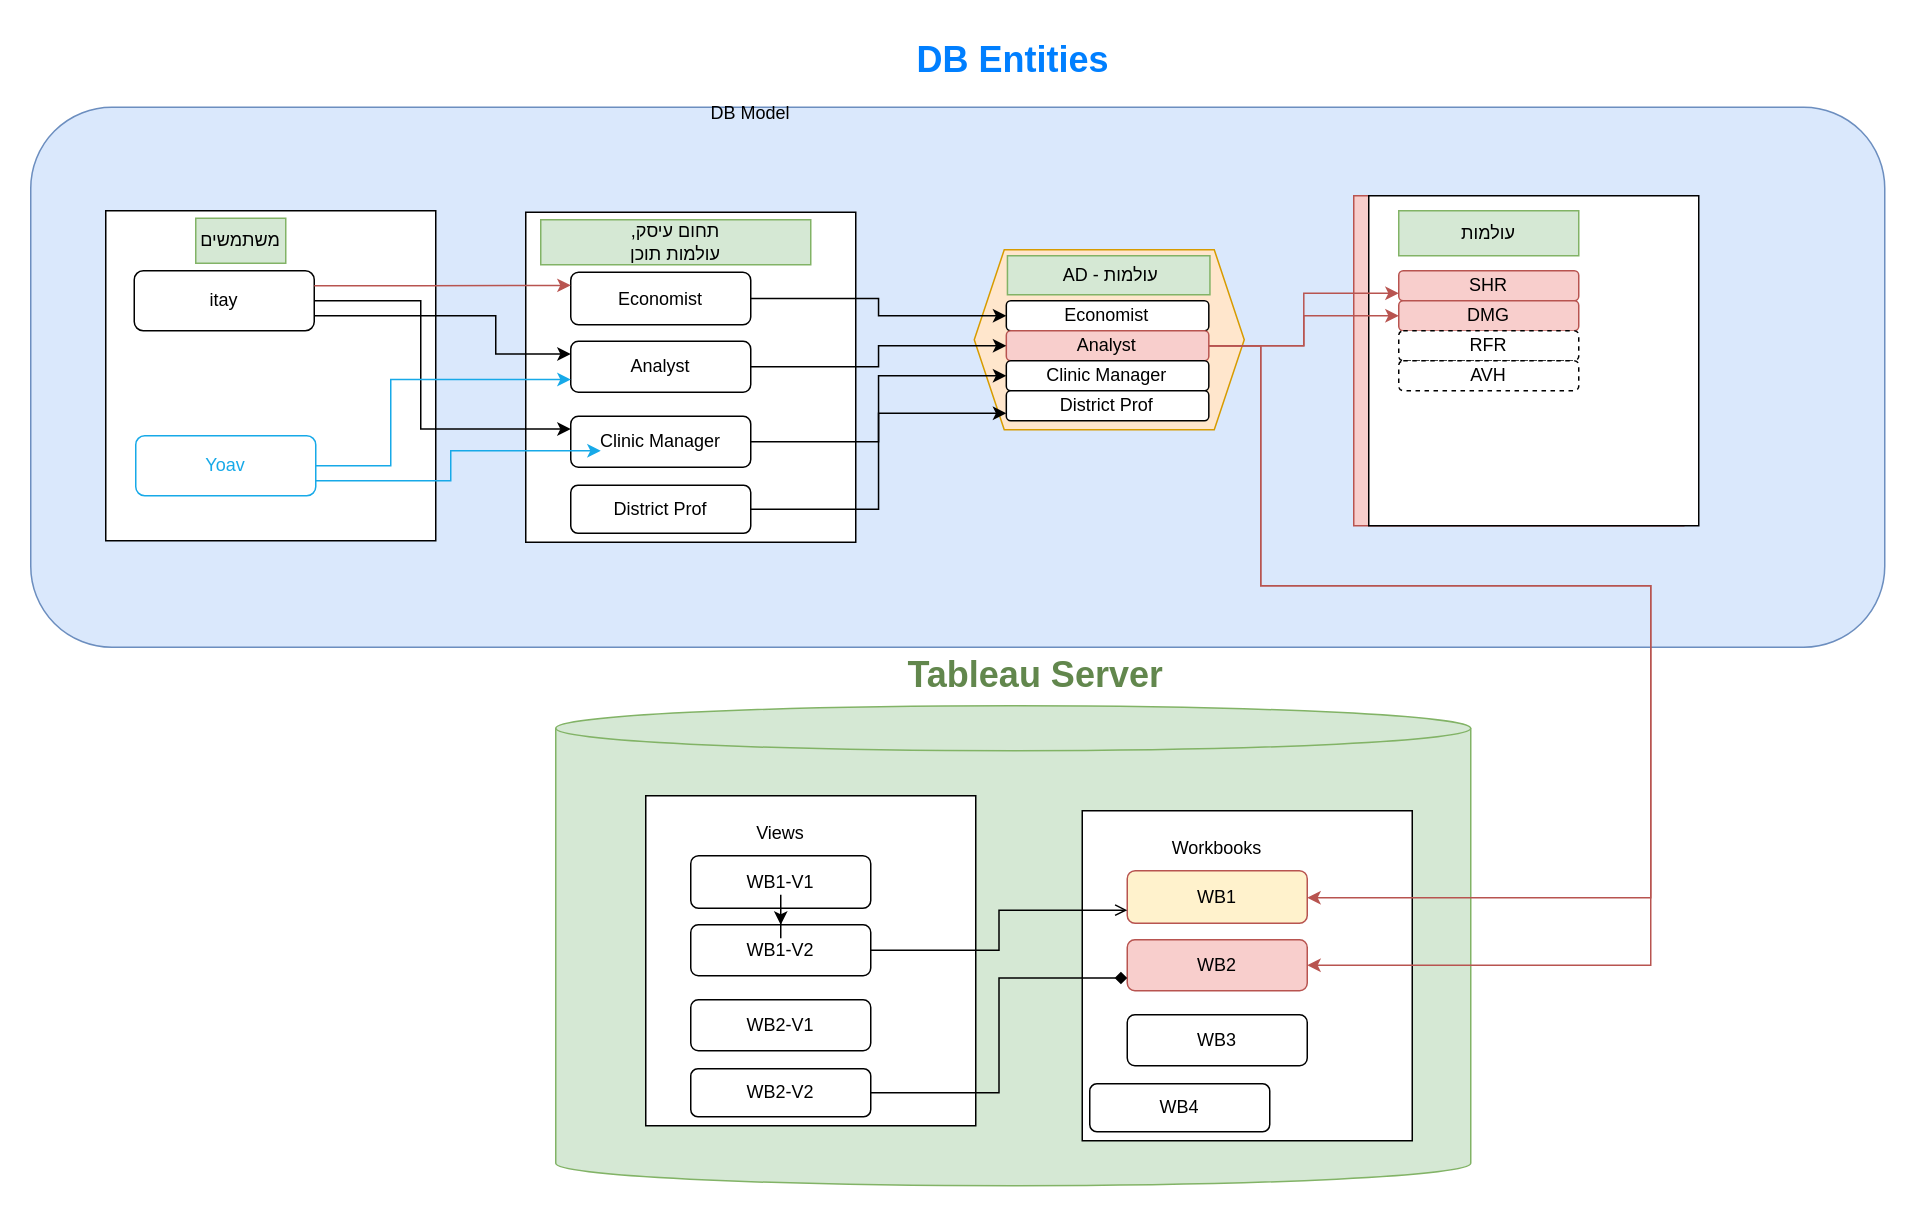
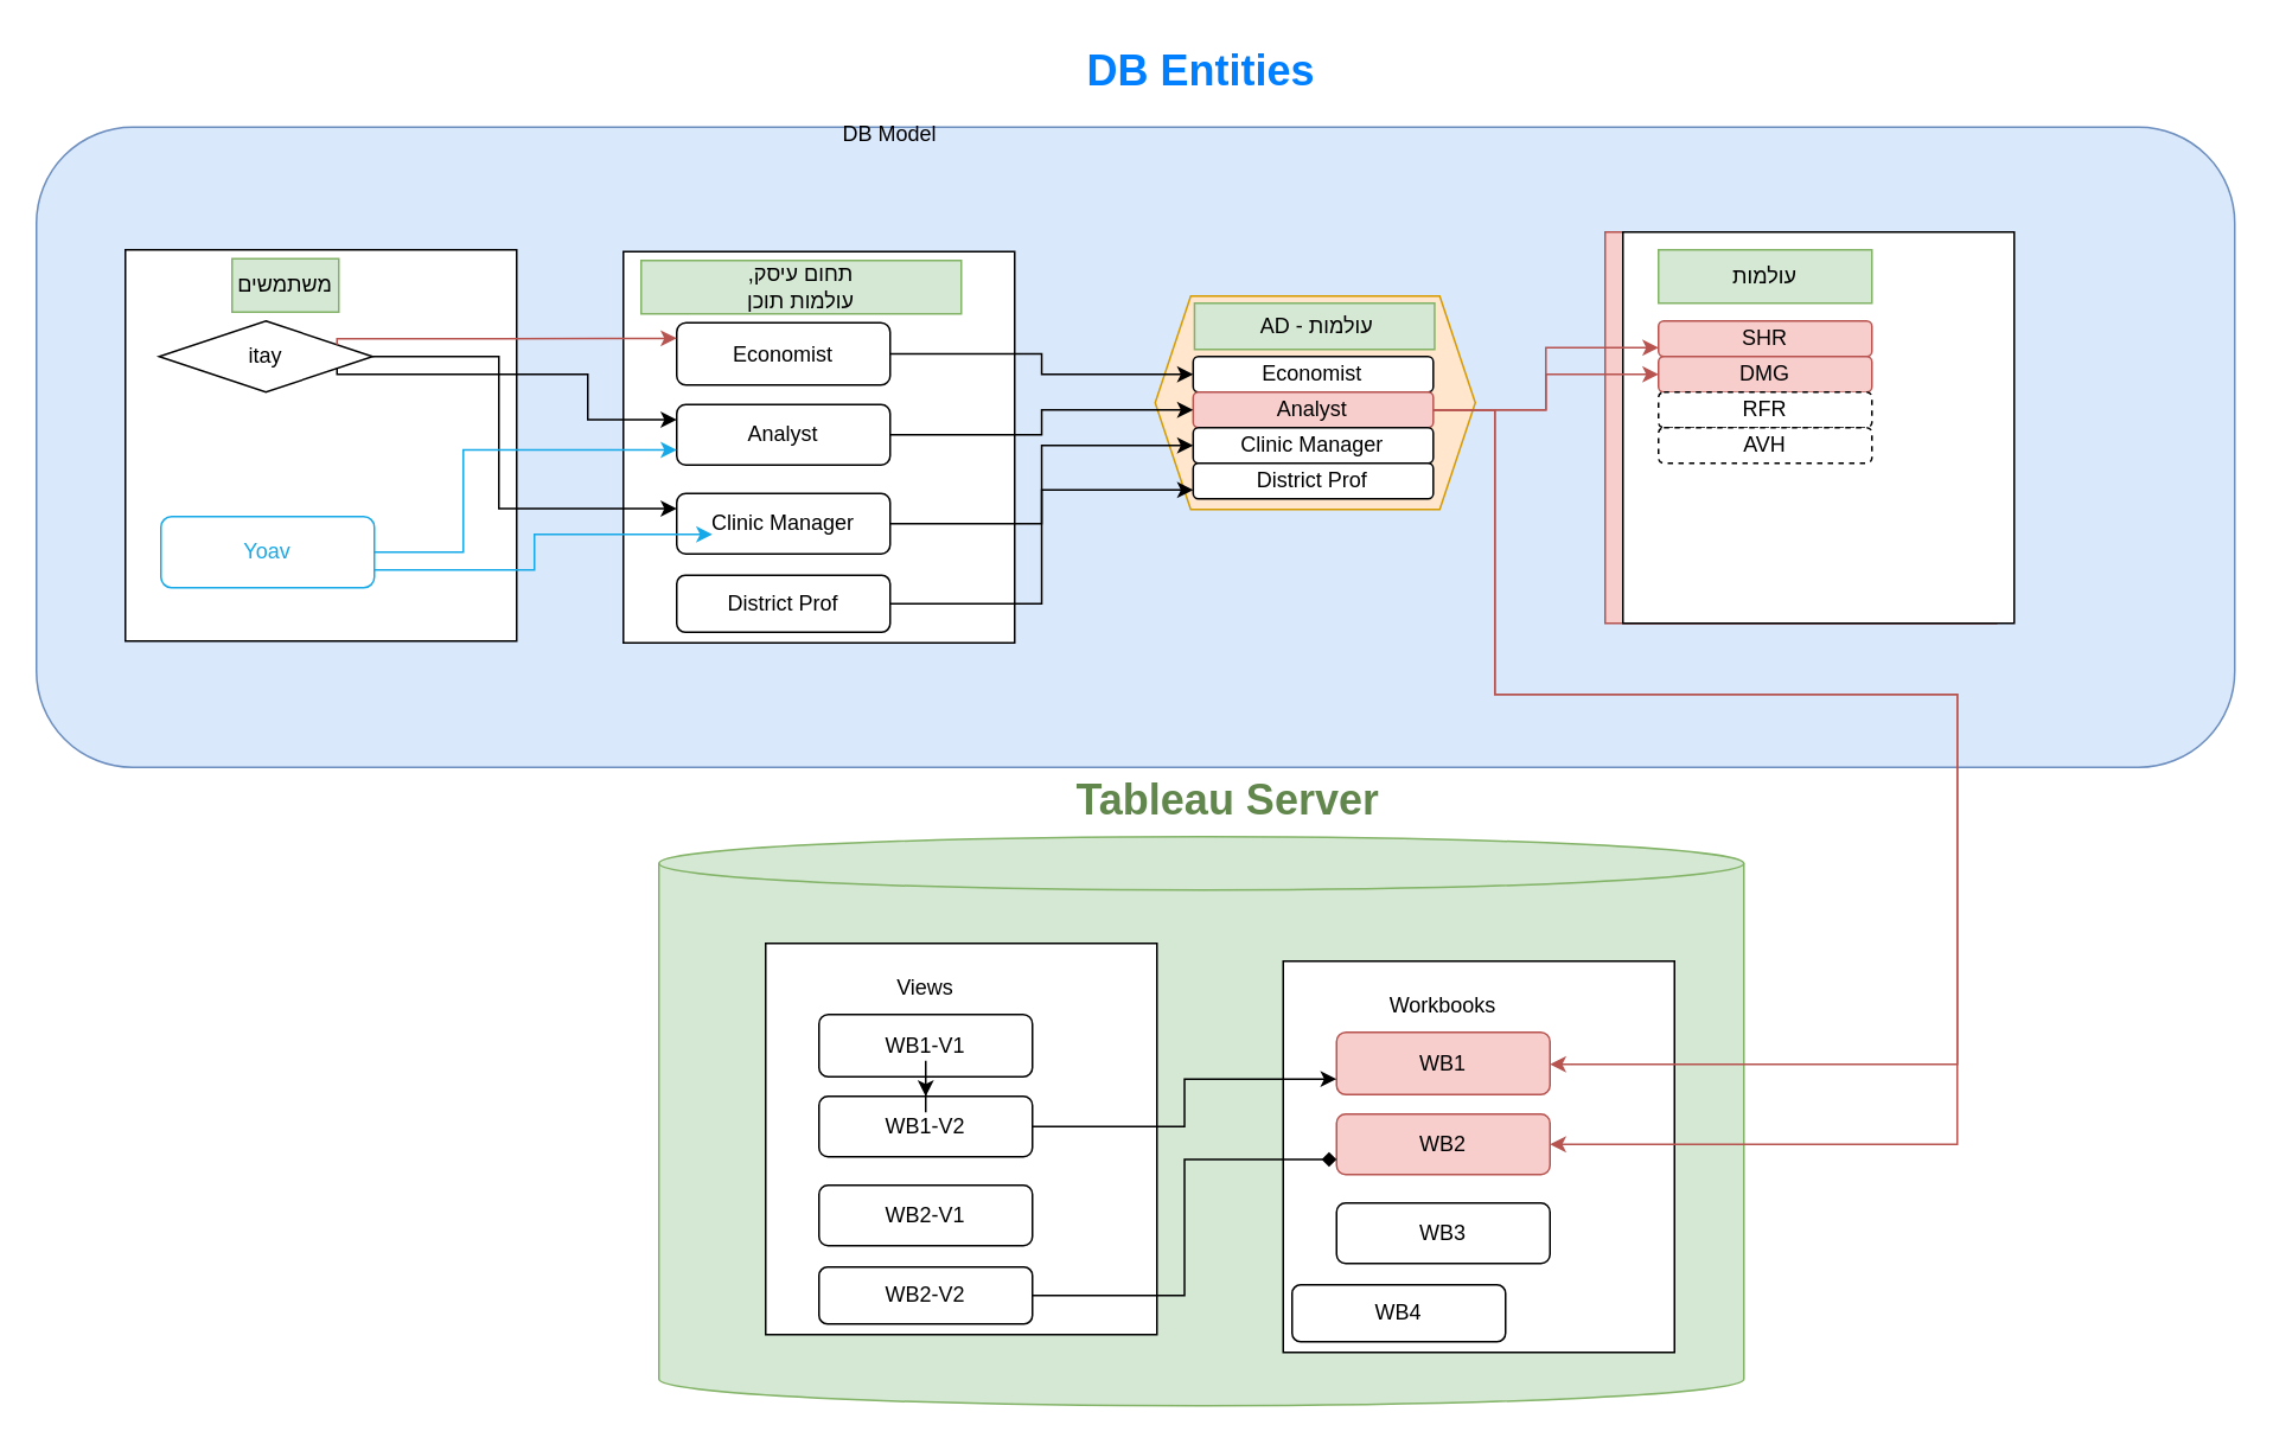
  <mxCell id="0" />
  <mxCell id="1" parent="0" />
  <mxCell id="2" value="" style="rounded=1;whiteSpace=wrap;html=1;fillColor=#dae8fc;strokeColor=#6c8ebf;" parent="1" vertex="1"><mxGeometry x="20" y="71" width="1236" height="360" as="geometry" /></mxCell>
  <mxCell id="3" value="" style="shape=cylinder3;whiteSpace=wrap;html=1;boundedLbl=1;backgroundOutline=1;size=15;fillColor=#d5e8d4;strokeColor=#82b366;" parent="1" vertex="1"><mxGeometry x="370" y="470" width="610" height="320" as="geometry" /></mxCell>
  <mxCell id="4" value="" style="group" parent="1" vertex="1" connectable="0"><mxGeometry x="721" y="540" width="220" height="220" as="geometry" /></mxCell>
  <mxCell id="5" value="" style="whiteSpace=wrap;html=1;aspect=fixed;" parent="4" vertex="1"><mxGeometry width="220" height="220" as="geometry" /></mxCell>
  <mxCell id="6" value="Workbooks" style="text;html=1;strokeColor=none;fillColor=none;align=center;verticalAlign=middle;whiteSpace=wrap;rounded=0;" parent="4" vertex="1"><mxGeometry x="60" y="10" width="60" height="30" as="geometry" /></mxCell>
- <mxCell id="7" value="WB1" style="rounded=1;whiteSpace=wrap;html=1;fillColor=#fff2cc;strokeColor=#b85450;" parent="4" vertex="1"><mxGeometry x="30" y="40" width="120" height="35" as="geometry" /></mxCell>
+ <mxCell id="7" value="WB1" style="rounded=1;whiteSpace=wrap;html=1;fillColor=#f8cecc;strokeColor=#b85450;" parent="4" vertex="1"><mxGeometry x="30" y="40" width="120" height="35" as="geometry" /></mxCell>
  <mxCell id="8" value="WB2" style="rounded=1;whiteSpace=wrap;html=1;fillColor=#f8cecc;strokeColor=#b85450;" parent="4" vertex="1"><mxGeometry x="30" y="86" width="120" height="34" as="geometry" /></mxCell>
  <mxCell id="9" value="WB3" style="rounded=1;whiteSpace=wrap;html=1;" parent="4" vertex="1"><mxGeometry x="30" y="136" width="120" height="34" as="geometry" /></mxCell>
  <mxCell id="10" value="WB4" style="rounded=1;whiteSpace=wrap;html=1;" parent="4" vertex="1"><mxGeometry x="5" y="182" width="120" height="32" as="geometry" /></mxCell>
  <mxCell id="11" value="" style="group" parent="1" vertex="1" connectable="0"><mxGeometry x="70" y="140" width="220" height="220" as="geometry" /></mxCell>
  <mxCell id="12" value="" style="whiteSpace=wrap;html=1;aspect=fixed;" parent="11" vertex="1"><mxGeometry width="220" height="220" as="geometry" /></mxCell>
  <mxCell id="13" value="משתמשים" style="text;html=1;strokeColor=#82b366;fillColor=#d5e8d4;align=center;verticalAlign=middle;whiteSpace=wrap;rounded=0;" parent="11" vertex="1"><mxGeometry x="60" y="5" width="60" height="30" as="geometry" /></mxCell>
- <mxCell id="14" value="itay" style="rounded=1;whiteSpace=wrap;html=1;" parent="11" vertex="1"><mxGeometry x="19" y="40" width="120" height="40" as="geometry" /></mxCell>
+ <mxCell id="14" value="itay" style="rhombus;whiteSpace=wrap;html=1;" parent="11" vertex="1"><mxGeometry x="19" y="40" width="120" height="40" as="geometry" /></mxCell>
  <mxCell id="15" value="&lt;font color=&quot;#17a9e8&quot;&gt;Yoav&lt;/font&gt;" style="rounded=1;whiteSpace=wrap;html=1;strokeColor=#17A9E8;" parent="11" vertex="1"><mxGeometry x="20" y="150" width="120" height="40" as="geometry" /></mxCell>
  <mxCell id="16" value="" style="group" parent="1" vertex="1" connectable="0"><mxGeometry x="350" y="141" width="220" height="220" as="geometry" /></mxCell>
  <mxCell id="17" value="" style="whiteSpace=wrap;html=1;aspect=fixed;" parent="16" vertex="1"><mxGeometry width="220" height="220" as="geometry" /></mxCell>
  <mxCell id="18" value=",תחום עיסק&lt;br&gt;עולמות תוכן" style="text;html=1;strokeColor=#82b366;fillColor=#d5e8d4;align=center;verticalAlign=middle;whiteSpace=wrap;rounded=0;" parent="16" vertex="1"><mxGeometry x="10" y="5" width="180" height="30" as="geometry" /></mxCell>
  <mxCell id="19" value="Economist" style="rounded=1;whiteSpace=wrap;html=1;" parent="16" vertex="1"><mxGeometry x="30" y="40" width="120" height="35" as="geometry" /></mxCell>
  <mxCell id="20" value="Analyst" style="rounded=1;whiteSpace=wrap;html=1;" parent="16" vertex="1"><mxGeometry x="30" y="86" width="120" height="34" as="geometry" /></mxCell>
  <mxCell id="21" value="Clinic Manager" style="rounded=1;whiteSpace=wrap;html=1;" parent="16" vertex="1"><mxGeometry x="30" y="136" width="120" height="34" as="geometry" /></mxCell>
  <mxCell id="22" value="District Prof" style="rounded=1;whiteSpace=wrap;html=1;" parent="16" vertex="1"><mxGeometry x="30" y="182" width="120" height="32" as="geometry" /></mxCell>
  <mxCell id="23" value="" style="group;fillColor=#f8cecc;strokeColor=#b85450;" parent="1" vertex="1" connectable="0"><mxGeometry x="902" y="130" width="220" height="220" as="geometry" /></mxCell>
  <mxCell id="24" value="" style="whiteSpace=wrap;html=1;aspect=fixed;" parent="23" vertex="1"><mxGeometry x="10" width="220" height="220" as="geometry" /></mxCell>
  <mxCell id="25" value="עולמות" style="text;html=1;strokeColor=#82b366;fillColor=#d5e8d4;align=center;verticalAlign=middle;whiteSpace=wrap;rounded=0;" parent="23" vertex="1"><mxGeometry x="30" y="10" width="120" height="30" as="geometry" /></mxCell>
  <mxCell id="26" value="SHR" style="rounded=1;whiteSpace=wrap;html=1;fillColor=#f8cecc;strokeColor=#b85450;" parent="23" vertex="1"><mxGeometry x="30" y="50" width="120" height="20" as="geometry" /></mxCell>
  <mxCell id="27" value="DMG" style="rounded=1;whiteSpace=wrap;html=1;fillColor=#f8cecc;strokeColor=#b85450;" parent="23" vertex="1"><mxGeometry x="30" y="70" width="120" height="20" as="geometry" /></mxCell>
  <mxCell id="28" value="RFR" style="rounded=1;whiteSpace=wrap;html=1;dashed=1;" parent="23" vertex="1"><mxGeometry x="30" y="90" width="120" height="20" as="geometry" /></mxCell>
  <mxCell id="29" value="AVH" style="rounded=1;whiteSpace=wrap;html=1;dashed=1;" parent="23" vertex="1"><mxGeometry x="30" y="110" width="120" height="20" as="geometry" /></mxCell>
  <mxCell id="30" value="&lt;h1&gt;&lt;font color=&quot;#62874d&quot;&gt;Tableau Server&lt;/font&gt;&lt;/h1&gt;" style="text;html=1;strokeColor=none;fillColor=none;spacing=5;spacingTop=-20;whiteSpace=wrap;overflow=hidden;rounded=0;" parent="1" vertex="1"><mxGeometry x="600" y="430" width="190" height="50" as="geometry" /></mxCell>
  <mxCell id="31" value="DB Model" style="text;html=1;strokeColor=none;fillColor=none;align=center;verticalAlign=middle;whiteSpace=wrap;rounded=0;" parent="1" vertex="1"><mxGeometry x="440" y="60" width="120" height="30" as="geometry" /></mxCell>
  <mxCell id="32" style="edgeStyle=orthogonalEdgeStyle;rounded=0;orthogonalLoop=1;jettySize=auto;html=1;exitX=1;exitY=0.75;exitDx=0;exitDy=0;entryX=0;entryY=0.25;entryDx=0;entryDy=0;" parent="1" source="14" target="20" edge="1"><mxGeometry relative="1" as="geometry"><mxPoint x="380" y="240" as="targetPoint" /><Array as="points"><mxPoint x="330" y="210" /><mxPoint x="330" y="236" /></Array></mxGeometry></mxCell>
  <mxCell id="33" style="edgeStyle=orthogonalEdgeStyle;rounded=0;orthogonalLoop=1;jettySize=auto;html=1;exitX=1;exitY=0.25;exitDx=0;exitDy=0;entryX=0;entryY=0.25;entryDx=0;entryDy=0;fillColor=#f8cecc;strokeColor=#b85450;" parent="1" source="14" target="19" edge="1"><mxGeometry relative="1" as="geometry"><mxPoint x="370" y="201" as="targetPoint" /><Array as="points"><mxPoint x="280" y="190" /><mxPoint x="280" y="190" /></Array></mxGeometry></mxCell>
  <mxCell id="34" style="edgeStyle=orthogonalEdgeStyle;rounded=0;orthogonalLoop=1;jettySize=auto;html=1;exitX=1;exitY=0.5;exitDx=0;exitDy=0;strokeColor=#17A9E8;" parent="1" edge="1"><mxGeometry relative="1" as="geometry"><mxPoint x="210" y="320" as="sourcePoint" /><mxPoint x="400" y="300" as="targetPoint" /><Array as="points"><mxPoint x="300" y="320" /><mxPoint x="300" y="300" /></Array></mxGeometry></mxCell>
  <mxCell id="35" style="edgeStyle=orthogonalEdgeStyle;rounded=0;orthogonalLoop=1;jettySize=auto;html=1;entryX=0;entryY=0.25;entryDx=0;entryDy=0;" parent="1" source="14" target="21" edge="1"><mxGeometry relative="1" as="geometry"><Array as="points"><mxPoint x="280" y="200" /><mxPoint x="280" y="286" /></Array></mxGeometry></mxCell>
  <mxCell id="36" style="edgeStyle=orthogonalEdgeStyle;rounded=0;orthogonalLoop=1;jettySize=auto;html=1;entryX=0;entryY=0.75;entryDx=0;entryDy=0;strokeColor=#17A9E8;" parent="1" source="15" target="20" edge="1"><mxGeometry relative="1" as="geometry"><Array as="points"><mxPoint x="260" y="310" /><mxPoint x="260" y="253" /></Array></mxGeometry></mxCell>
  <mxCell id="37" value="" style="group" vertex="1" connectable="0" parent="1"><mxGeometry x="430" y="530" width="220" height="220" as="geometry" /></mxCell>
  <mxCell id="38" value="" style="whiteSpace=wrap;html=1;aspect=fixed;" vertex="1" parent="37"><mxGeometry width="220" height="220" as="geometry" /></mxCell>
  <mxCell id="39" value="Views" style="text;html=1;strokeColor=none;fillColor=none;align=center;verticalAlign=middle;whiteSpace=wrap;rounded=0;" vertex="1" parent="37"><mxGeometry x="60" y="10" width="60" height="30" as="geometry" /></mxCell>
  <mxCell id="40" value="WB1-V1" style="rounded=1;whiteSpace=wrap;html=1;" vertex="1" parent="37"><mxGeometry x="30" y="40" width="120" height="35" as="geometry" /></mxCell>
  <mxCell id="41" value="WB1-V2" style="rounded=1;whiteSpace=wrap;html=1;" vertex="1" parent="37"><mxGeometry x="30" y="86" width="120" height="34" as="geometry" /></mxCell>
  <mxCell id="42" value="WB2-V1" style="rounded=1;whiteSpace=wrap;html=1;" vertex="1" parent="37"><mxGeometry x="30" y="136" width="120" height="34" as="geometry" /></mxCell>
  <mxCell id="43" value="WB2-V2" style="rounded=1;whiteSpace=wrap;html=1;" vertex="1" parent="37"><mxGeometry x="30" y="182" width="120" height="32" as="geometry" /></mxCell>
  <mxCell id="44" style="edgeStyle=orthogonalEdgeStyle;rounded=0;orthogonalLoop=1;jettySize=auto;html=1;" edge="1" parent="1" source="40" target="41"><mxGeometry relative="1" as="geometry" /></mxCell>
- <mxCell id="45" style="edgeStyle=orthogonalEdgeStyle;rounded=0;orthogonalLoop=1;jettySize=auto;html=1;entryX=0;entryY=0.75;entryDx=0;entryDy=0;endArrow=open;" edge="1" parent="1" source="41" target="7"><mxGeometry relative="1" as="geometry" /></mxCell>
+ <mxCell id="45" style="edgeStyle=orthogonalEdgeStyle;rounded=0;orthogonalLoop=1;jettySize=auto;html=1;entryX=0;entryY=0.75;entryDx=0;entryDy=0;" edge="1" parent="1" source="41" target="7"><mxGeometry relative="1" as="geometry" /></mxCell>
  <mxCell id="46" style="edgeStyle=orthogonalEdgeStyle;rounded=0;orthogonalLoop=1;jettySize=auto;html=1;entryX=0;entryY=0.75;entryDx=0;entryDy=0;endArrow=diamond;" edge="1" parent="1" source="43" target="8"><mxGeometry relative="1" as="geometry" /></mxCell>
  <mxCell id="47" value="" style="shape=hexagon;perimeter=hexagonPerimeter2;whiteSpace=wrap;html=1;fixedSize=1;fillColor=#ffe6cc;strokeColor=#d79b00;" parent="1" vertex="1"><mxGeometry x="649" y="166" width="180" height="120" as="geometry" /></mxCell>
  <mxCell id="48" value="ADs" style="text;html=1;strokeColor=none;fillColor=none;align=center;verticalAlign=middle;whiteSpace=wrap;rounded=0;" parent="1" vertex="1"><mxGeometry x="705.25" y="236" width="67.5" height="30" as="geometry" /></mxCell>
  <mxCell id="49" value="Tableau_XXX" style="text;html=1;strokeColor=none;fillColor=none;align=center;verticalAlign=middle;whiteSpace=wrap;rounded=0;" parent="1" vertex="1"><mxGeometry x="716.5" y="256" width="67.5" height="30" as="geometry" /></mxCell>
  <mxCell id="50" value="Economist" style="rounded=1;whiteSpace=wrap;html=1;" parent="1" vertex="1"><mxGeometry x="670.375" y="200" width="135" height="20" as="geometry" /></mxCell>
  <mxCell id="51" value="" style="edgeStyle=orthogonalEdgeStyle;rounded=0;orthogonalLoop=1;jettySize=auto;html=1;entryX=0;entryY=0.75;entryDx=0;entryDy=0;fillColor=#f8cecc;strokeColor=#b85450;" edge="1" parent="1" source="55" target="26"><mxGeometry relative="1" as="geometry" /></mxCell>
  <mxCell id="52" style="edgeStyle=orthogonalEdgeStyle;rounded=0;orthogonalLoop=1;jettySize=auto;html=1;fillColor=#f8cecc;strokeColor=#b85450;" edge="1" parent="1" source="55" target="27"><mxGeometry relative="1" as="geometry" /></mxCell>
  <mxCell id="53" style="edgeStyle=orthogonalEdgeStyle;rounded=0;orthogonalLoop=1;jettySize=auto;html=1;fillColor=#f8cecc;strokeColor=#b85450;" edge="1" parent="1" source="55" target="7"><mxGeometry relative="1" as="geometry"><Array as="points"><mxPoint x="840" y="230" /><mxPoint x="840" y="390" /><mxPoint x="1100" y="390" /><mxPoint x="1100" y="598" /></Array></mxGeometry></mxCell>
  <mxCell id="54" style="edgeStyle=orthogonalEdgeStyle;rounded=0;orthogonalLoop=1;jettySize=auto;html=1;entryX=1;entryY=0.5;entryDx=0;entryDy=0;fillColor=#f8cecc;strokeColor=#b85450;" edge="1" parent="1" source="55" target="8"><mxGeometry relative="1" as="geometry"><Array as="points"><mxPoint x="840" y="230" /><mxPoint x="840" y="390" /><mxPoint x="1100" y="390" /><mxPoint x="1100" y="643" /></Array></mxGeometry></mxCell>
  <mxCell id="55" value="Analyst" style="rounded=1;whiteSpace=wrap;html=1;fillColor=#f8cecc;strokeColor=#b85450;" parent="1" vertex="1"><mxGeometry x="670.375" y="220" width="135" height="20" as="geometry" /></mxCell>
  <mxCell id="56" value="Clinic Manager" style="rounded=1;whiteSpace=wrap;html=1;" parent="1" vertex="1"><mxGeometry x="670.375" y="240" width="135" height="20" as="geometry" /></mxCell>
  <mxCell id="57" value="District Prof" style="rounded=1;whiteSpace=wrap;html=1;" parent="1" vertex="1"><mxGeometry x="670.375" y="260" width="135" height="20" as="geometry" /></mxCell>
  <mxCell id="58" value="&amp;nbsp;AD - עולמות" style="text;html=1;strokeColor=#82b366;fillColor=#d5e8d4;align=center;verticalAlign=middle;whiteSpace=wrap;rounded=0;" parent="1" vertex="1"><mxGeometry x="671.125" y="170" width="135" height="26" as="geometry" /></mxCell>
  <mxCell id="59" style="edgeStyle=orthogonalEdgeStyle;rounded=0;orthogonalLoop=1;jettySize=auto;html=1;" edge="1" parent="1" source="19" target="50"><mxGeometry relative="1" as="geometry" /></mxCell>
  <mxCell id="60" style="edgeStyle=orthogonalEdgeStyle;rounded=0;orthogonalLoop=1;jettySize=auto;html=1;" edge="1" parent="1" source="20" target="55"><mxGeometry relative="1" as="geometry" /></mxCell>
  <mxCell id="61" style="edgeStyle=orthogonalEdgeStyle;rounded=0;orthogonalLoop=1;jettySize=auto;html=1;entryX=0;entryY=0.5;entryDx=0;entryDy=0;" edge="1" parent="1" source="21" target="56"><mxGeometry relative="1" as="geometry" /></mxCell>
  <mxCell id="62" style="edgeStyle=orthogonalEdgeStyle;rounded=0;orthogonalLoop=1;jettySize=auto;html=1;entryX=0;entryY=0.75;entryDx=0;entryDy=0;" edge="1" parent="1" source="22" target="57"><mxGeometry relative="1" as="geometry" /></mxCell>
  <mxCell id="63" value="&lt;h1&gt;&lt;font color=&quot;#007fff&quot;&gt;DB Entities&lt;/font&gt;&lt;/h1&gt;" style="text;html=1;strokeColor=none;fillColor=none;spacing=5;spacingTop=-20;whiteSpace=wrap;overflow=hidden;rounded=0;align=center;" vertex="1" parent="1"><mxGeometry x="580" y="20" width="190" height="50" as="geometry" /></mxCell>
